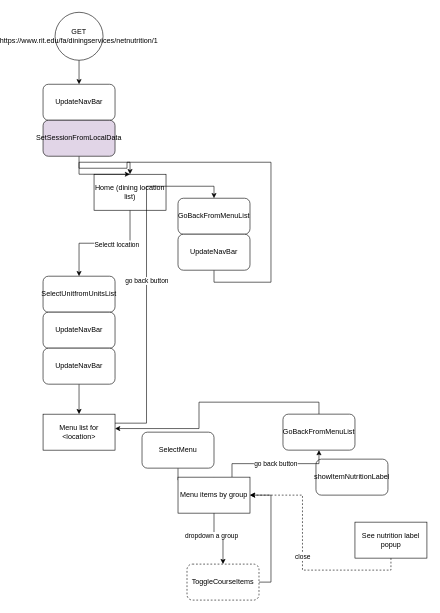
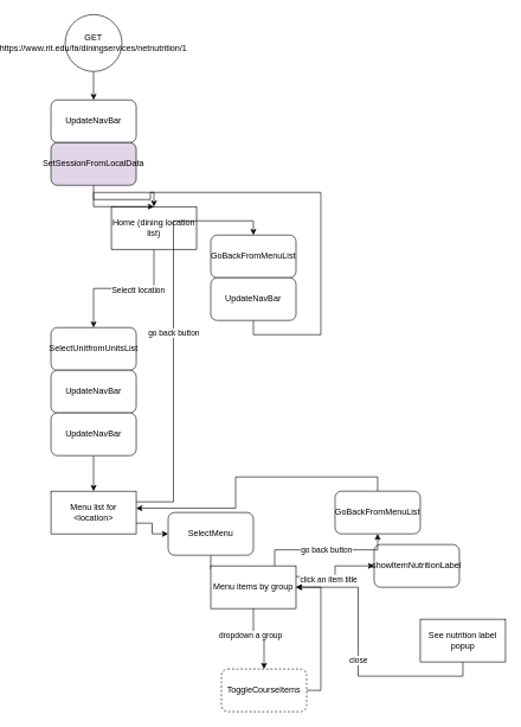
  <mxCell id="0" />
  <mxCell id="1" parent="0" />
- <mxCell id="2" value="close" style="edgeStyle=orthogonalEdgeStyle;rounded=0;orthogonalLoop=1;jettySize=auto;html=1;exitX=0.5;exitY=1;exitDx=0;exitDy=0;entryX=1;entryY=0.5;entryDx=0;entryDy=0;dashed=1;" parent="1" source="33" target="32" edge="1"><mxGeometry relative="1" as="geometry"><mxPoint x="590" y="900" as="targetPoint" /></mxGeometry></mxCell>
+ <mxCell id="2" value="close" style="edgeStyle=orthogonalEdgeStyle;rounded=0;orthogonalLoop=1;jettySize=auto;html=1;exitX=0.5;exitY=1;exitDx=0;exitDy=0;entryX=1;entryY=0.5;entryDx=0;entryDy=0;" parent="1" source="33" target="32" edge="1"><mxGeometry relative="1" as="geometry"><mxPoint x="590" y="900" as="targetPoint" /></mxGeometry></mxCell>
  <mxCell id="3" value="showItemNutritionLabel" style="rounded=1;whiteSpace=wrap;html=1;" parent="1" vertex="1"><mxGeometry x="475" y="765" width="120" height="60" as="geometry" /></mxCell>
  <mxCell id="4" style="edgeStyle=orthogonalEdgeStyle;rounded=0;orthogonalLoop=1;jettySize=auto;html=1;exitX=0.5;exitY=0;exitDx=0;exitDy=0;entryX=1;entryY=0.4;entryDx=0;entryDy=0;entryPerimeter=0;" parent="1" source="5" target="22" edge="1"><mxGeometry relative="1" as="geometry" /></mxCell>
  <mxCell id="5" value="GoBackFromMenuList" style="rounded=1;whiteSpace=wrap;html=1;" parent="1" vertex="1"><mxGeometry x="420" y="690" width="120" height="60" as="geometry" /></mxCell>
  <mxCell id="6" style="edgeStyle=orthogonalEdgeStyle;rounded=0;orthogonalLoop=1;jettySize=auto;html=1;exitX=0.5;exitY=1;exitDx=0;exitDy=0;entryX=0.5;entryY=0;entryDx=0;entryDy=0;" parent="1" source="7" target="12" edge="1"><mxGeometry relative="1" as="geometry" /></mxCell>
  <mxCell id="7" value="&lt;div&gt;GET&lt;/div&gt;&lt;div&gt;&lt;span&gt; &lt;/span&gt;https://www.rit.edu/fa/diningservices/netnutrition/1&lt;/div&gt;" style="ellipse;whiteSpace=wrap;html=1;aspect=fixed;" parent="1" vertex="1"><mxGeometry x="40" y="20" width="80" height="80" as="geometry" /></mxCell>
  <mxCell id="8" style="edgeStyle=orthogonalEdgeStyle;rounded=0;orthogonalLoop=1;jettySize=auto;html=1;exitX=1;exitY=0.5;exitDx=0;exitDy=0;entryX=1;entryY=0.5;entryDx=0;entryDy=0;" parent="1" source="9" target="32" edge="1"><mxGeometry relative="1" as="geometry" /></mxCell>
  <mxCell id="9" value="ToggleCourseItems" style="rounded=1;whiteSpace=wrap;html=1;dashed=1;" parent="1" vertex="1"><mxGeometry x="260" y="940" width="120" height="60" as="geometry" /></mxCell>
  <mxCell id="10" value="GoBackFromMenuList" style="rounded=1;whiteSpace=wrap;html=1;" parent="1" vertex="1"><mxGeometry x="245" y="330" width="120" height="60" as="geometry" /></mxCell>
  <mxCell id="11" value="SelectUnitfromUnitsList" style="rounded=1;whiteSpace=wrap;html=1;" parent="1" vertex="1"><mxGeometry x="20" y="460" width="120" height="60" as="geometry" /></mxCell>
  <mxCell id="12" value="UpdateNavBar" style="rounded=1;whiteSpace=wrap;html=1;" parent="1" vertex="1"><mxGeometry x="20" y="140" width="120" height="60" as="geometry" /></mxCell>
  <mxCell id="13" style="edgeStyle=orthogonalEdgeStyle;rounded=0;orthogonalLoop=1;jettySize=auto;html=1;exitX=0.5;exitY=1;exitDx=0;exitDy=0;entryX=0.5;entryY=0;entryDx=0;entryDy=0;" parent="1" source="14" target="17" edge="1"><mxGeometry relative="1" as="geometry" /></mxCell>
  <mxCell id="14" value="SetSessionFromLocalData" style="rounded=1;whiteSpace=wrap;html=1;fillColor=#e1d5e7;" parent="1" vertex="1"><mxGeometry x="20" y="200" width="120" height="60" as="geometry" /></mxCell>
  <mxCell id="15" style="edgeStyle=orthogonalEdgeStyle;rounded=0;orthogonalLoop=1;jettySize=auto;html=1;exitX=0.5;exitY=1;exitDx=0;exitDy=0;entryX=0.5;entryY=0;entryDx=0;entryDy=0;" parent="1" source="17" target="11" edge="1"><mxGeometry relative="1" as="geometry" /></mxCell>
  <mxCell id="16" value="Selectt location" style="edgeLabel;html=1;align=center;verticalAlign=middle;resizable=0;points=[];" parent="15" vertex="1" connectable="0"><mxGeometry x="-0.2" y="1" relative="1" as="geometry"><mxPoint as="offset" /></mxGeometry></mxCell>
  <mxCell id="17" value="Home (dining location list)" style="rounded=0;whiteSpace=wrap;html=1;" parent="1" vertex="1"><mxGeometry x="105" y="290" width="120" height="60" as="geometry" /></mxCell>
  <mxCell id="18" value="UpdateNavBar" style="rounded=1;whiteSpace=wrap;html=1;" parent="1" vertex="1"><mxGeometry x="20" y="520" width="120" height="60" as="geometry" /></mxCell>
  <mxCell id="19" style="edgeStyle=orthogonalEdgeStyle;rounded=0;orthogonalLoop=1;jettySize=auto;html=1;exitX=0.5;exitY=1;exitDx=0;exitDy=0;entryX=0.5;entryY=0;entryDx=0;entryDy=0;" parent="1" source="20" target="22" edge="1"><mxGeometry relative="1" as="geometry" /></mxCell>
  <mxCell id="20" value="UpdateNavBar" style="rounded=1;whiteSpace=wrap;html=1;" parent="1" vertex="1"><mxGeometry x="20" y="580" width="120" height="60" as="geometry" /></mxCell>
+ <mxCell id="21" style="edgeStyle=orthogonalEdgeStyle;rounded=0;orthogonalLoop=1;jettySize=auto;html=1;exitX=1;exitY=0.75;exitDx=0;exitDy=0;entryX=0;entryY=0.5;entryDx=0;entryDy=0;" parent="1" source="22" target="26" edge="1"><mxGeometry relative="1" as="geometry" /></mxCell>
  <mxCell id="22" value="Menu list for &amp;lt;location&amp;gt;" style="rounded=0;whiteSpace=wrap;html=1;" parent="1" vertex="1"><mxGeometry x="20" y="690" width="120" height="60" as="geometry" /></mxCell>
  <mxCell id="23" style="edgeStyle=orthogonalEdgeStyle;rounded=0;orthogonalLoop=1;jettySize=auto;html=1;exitX=0.5;exitY=1;exitDx=0;exitDy=0;entryX=0.5;entryY=0;entryDx=0;entryDy=0;" parent="1" source="24" target="17" edge="1"><mxGeometry relative="1" as="geometry"><Array as="points"><mxPoint x="305" y="470" /><mxPoint x="400" y="470" /><mxPoint x="400" y="270" /><mxPoint x="80" y="270" /></Array></mxGeometry></mxCell>
  <mxCell id="24" value="UpdateNavBar" style="rounded=1;whiteSpace=wrap;html=1;" parent="1" vertex="1"><mxGeometry x="245" y="390" width="120" height="60" as="geometry" /></mxCell>
  <mxCell id="25" style="edgeStyle=orthogonalEdgeStyle;rounded=0;orthogonalLoop=1;jettySize=auto;html=1;exitX=0.5;exitY=1;exitDx=0;exitDy=0;entryX=0.5;entryY=0;entryDx=0;entryDy=0;" parent="1" source="26" target="32" edge="1"><mxGeometry relative="1" as="geometry" /></mxCell>
  <mxCell id="26" value="SelectMenu" style="rounded=1;whiteSpace=wrap;html=1;" parent="1" vertex="1"><mxGeometry x="185" y="720" width="120" height="60" as="geometry" /></mxCell>
  <mxCell id="27" style="edgeStyle=orthogonalEdgeStyle;rounded=0;orthogonalLoop=1;jettySize=auto;html=1;exitX=0.5;exitY=1;exitDx=0;exitDy=0;entryX=0.5;entryY=0;entryDx=0;entryDy=0;" parent="1" source="32" target="9" edge="1"><mxGeometry relative="1" as="geometry" /></mxCell>
  <mxCell id="28" value="dropdown a group" style="edgeLabel;html=1;align=center;verticalAlign=middle;resizable=0;points=[];" parent="27" vertex="1" connectable="0"><mxGeometry x="-0.262" y="-5" relative="1" as="geometry"><mxPoint as="offset" /></mxGeometry></mxCell>
+ <mxCell id="29" style="edgeStyle=orthogonalEdgeStyle;rounded=0;orthogonalLoop=1;jettySize=auto;html=1;exitX=1;exitY=0.25;exitDx=0;exitDy=0;entryX=0;entryY=0.5;entryDx=0;entryDy=0;" parent="1" source="32" target="3" edge="1"><mxGeometry relative="1" as="geometry"><mxPoint x="510" y="795" as="targetPoint" /></mxGeometry></mxCell>
+ <mxCell id="30" value="click an item title" style="edgeLabel;html=1;align=center;verticalAlign=middle;resizable=0;points=[];" parent="29" vertex="1" connectable="0"><mxGeometry x="-0.275" y="-3" relative="1" as="geometry"><mxPoint as="offset" /></mxGeometry></mxCell>
  <mxCell id="31" value="go back button" style="edgeStyle=orthogonalEdgeStyle;rounded=0;orthogonalLoop=1;jettySize=auto;html=1;exitX=0.75;exitY=0;exitDx=0;exitDy=0;entryX=0.5;entryY=1;entryDx=0;entryDy=0;" parent="1" source="32" target="5" edge="1"><mxGeometry relative="1" as="geometry" /></mxCell>
  <mxCell id="32" value="Menu items by group" style="rounded=0;whiteSpace=wrap;html=1;" parent="1" vertex="1"><mxGeometry x="245" y="795" width="120" height="60" as="geometry" /></mxCell>
  <mxCell id="33" value="See nutrition label popup" style="rounded=0;whiteSpace=wrap;html=1;" parent="1" vertex="1"><mxGeometry x="540" y="870" width="120" height="60" as="geometry" /></mxCell>
  <mxCell id="34" value="go back button" style="edgeStyle=orthogonalEdgeStyle;rounded=0;orthogonalLoop=1;jettySize=auto;html=1;entryX=0.5;entryY=0;entryDx=0;entryDy=0;exitX=1;exitY=0.25;exitDx=0;exitDy=0;" parent="1" source="22" target="10" edge="1"><mxGeometry relative="1" as="geometry"><mxPoint x="150" y="680" as="sourcePoint" /><mxPoint x="240" y="560" as="targetPoint" /></mxGeometry></mxCell>
